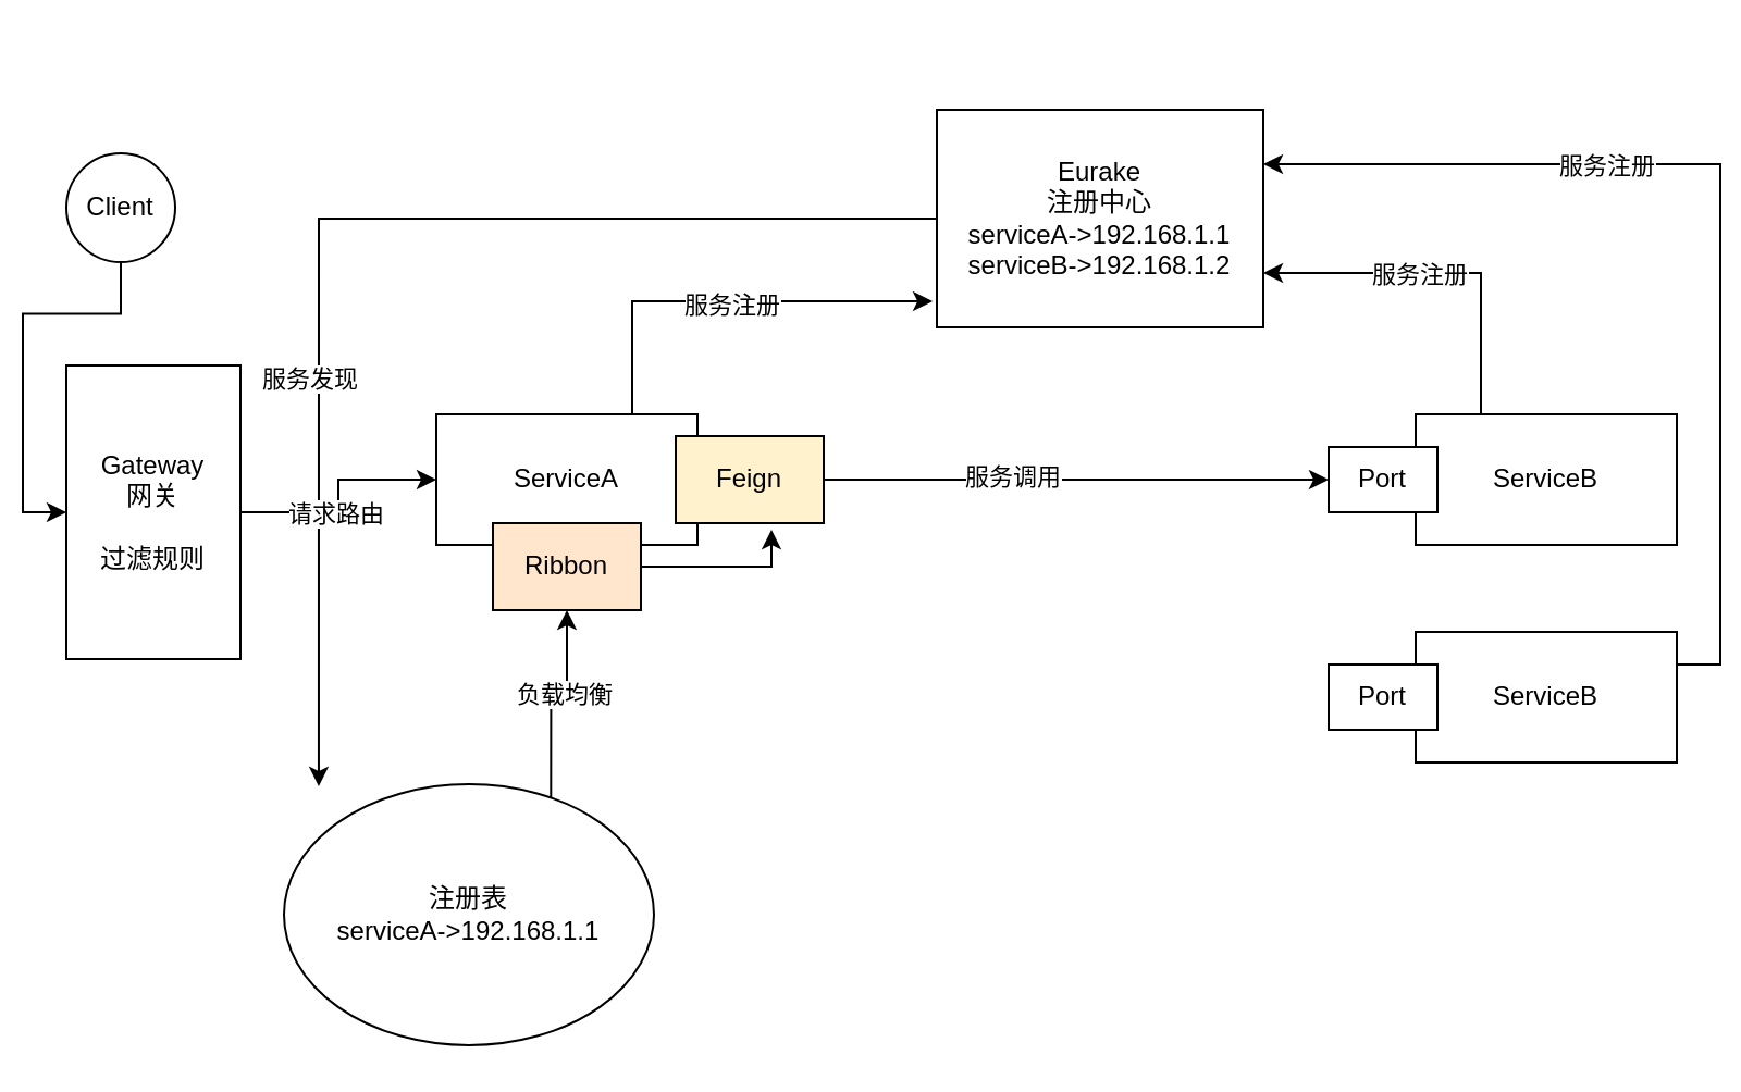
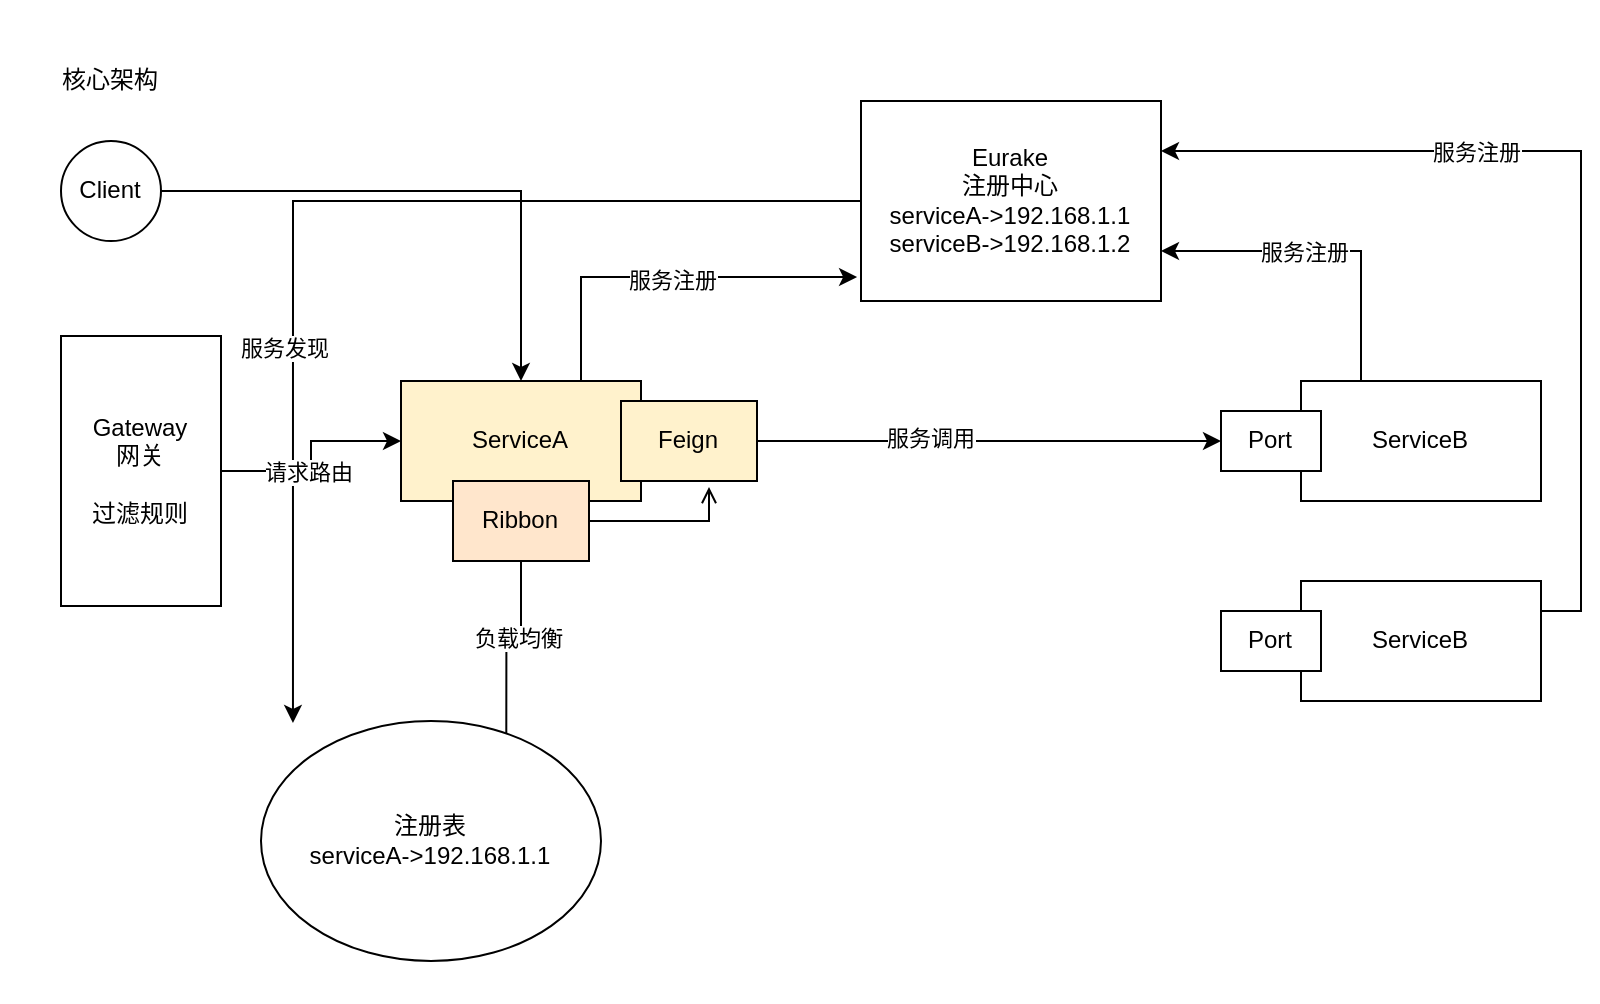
  <mxCell id="0" />
  <mxCell id="1" parent="0" />
+ <mxCell id="2" value="核心架构" style="text;html=1;strokeColor=none;fillColor=none;align=center;verticalAlign=middle;whiteSpace=wrap;rounded=0;" parent="1" vertex="1"><mxGeometry x="20" y="20" width="70" height="40" as="geometry" /></mxCell>
  <mxCell id="3" style="edgeStyle=orthogonalEdgeStyle;rounded=0;orthogonalLoop=1;jettySize=auto;html=1;exitX=0.75;exitY=0;exitDx=0;exitDy=0;entryX=-0.013;entryY=0.88;entryDx=0;entryDy=0;entryPerimeter=0;" parent="1" source="5" target="8" edge="1"><mxGeometry relative="1" as="geometry"><Array as="points"><mxPoint x="290" y="138" /></Array></mxGeometry></mxCell>
  <mxCell id="4" value="服务注册" style="edgeLabel;html=1;align=center;verticalAlign=middle;resizable=0;points=[];" parent="3" vertex="1" connectable="0"><mxGeometry x="0.021" y="-1" relative="1" as="geometry"><mxPoint as="offset" /></mxGeometry></mxCell>
- <mxCell id="5" value="ServiceA" style="rounded=0;whiteSpace=wrap;html=1;" parent="1" vertex="1"><mxGeometry x="200" y="190" width="120" height="60" as="geometry" /></mxCell>
+ <mxCell id="5" value="ServiceA" style="rounded=0;whiteSpace=wrap;html=1;fillColor=#fff2cc;" parent="1" vertex="1"><mxGeometry x="200" y="190" width="120" height="60" as="geometry" /></mxCell>
  <mxCell id="6" style="edgeStyle=orthogonalEdgeStyle;rounded=0;orthogonalLoop=1;jettySize=auto;html=1;entryX=0.094;entryY=0.008;entryDx=0;entryDy=0;entryPerimeter=0;" parent="1" source="8" target="11" edge="1"><mxGeometry relative="1" as="geometry" /></mxCell>
  <mxCell id="7" value="服务发现" style="edgeLabel;html=1;align=center;verticalAlign=middle;resizable=0;points=[];" parent="6" vertex="1" connectable="0"><mxGeometry x="0.313" y="-4" relative="1" as="geometry"><mxPoint as="offset" /></mxGeometry></mxCell>
  <mxCell id="8" value="Eurake&lt;br&gt;注册中心&lt;br&gt;serviceA-&amp;gt;192.168.1.1&lt;br&gt;serviceB-&amp;gt;192.168.1.2" style="rounded=0;whiteSpace=wrap;html=1;" parent="1" vertex="1"><mxGeometry x="430" y="50" width="150" height="100" as="geometry" /></mxCell>
- <mxCell id="9" style="edgeStyle=orthogonalEdgeStyle;rounded=0;orthogonalLoop=1;jettySize=auto;html=1;exitX=0.75;exitY=0;exitDx=0;exitDy=0;entryX=0.5;entryY=1;entryDx=0;entryDy=0;" parent="1" source="11" target="13" edge="1"><mxGeometry relative="1" as="geometry" /></mxCell>
+ <mxCell id="9" style="edgeStyle=orthogonalEdgeStyle;rounded=0;orthogonalLoop=1;jettySize=auto;html=1;exitX=0.75;exitY=0;exitDx=0;exitDy=0;entryX=0.5;entryY=1;entryDx=0;entryDy=0;endArrow=none;" parent="1" source="11" target="13" edge="1"><mxGeometry relative="1" as="geometry" /></mxCell>
  <mxCell id="10" value="负载均衡" style="edgeLabel;html=1;align=center;verticalAlign=middle;resizable=0;points=[];" parent="9" vertex="1" connectable="0"><mxGeometry x="0.184" y="2" relative="1" as="geometry"><mxPoint as="offset" /></mxGeometry></mxCell>
  <mxCell id="11" value="注册表&lt;br&gt;serviceA-&amp;gt;192.168.1.1" style="ellipse;whiteSpace=wrap;html=1;" parent="1" vertex="1"><mxGeometry x="130" y="360" width="170" height="120" as="geometry" /></mxCell>
- <mxCell id="12" style="edgeStyle=orthogonalEdgeStyle;rounded=0;orthogonalLoop=1;jettySize=auto;html=1;entryX=0.647;entryY=1.075;entryDx=0;entryDy=0;entryPerimeter=0;" parent="1" source="13" target="16" edge="1"><mxGeometry relative="1" as="geometry"><Array as="points"><mxPoint x="354" y="260" /></Array></mxGeometry></mxCell>
+ <mxCell id="12" style="edgeStyle=orthogonalEdgeStyle;rounded=0;orthogonalLoop=1;jettySize=auto;html=1;entryX=0.647;entryY=1.075;entryDx=0;entryDy=0;entryPerimeter=0;endArrow=open;" parent="1" source="13" target="16" edge="1"><mxGeometry relative="1" as="geometry"><Array as="points"><mxPoint x="354" y="260" /></Array></mxGeometry></mxCell>
  <mxCell id="13" value="Ribbon" style="rounded=0;whiteSpace=wrap;html=1;fillColor=#ffe6cc;" parent="1" vertex="1"><mxGeometry x="226" y="240" width="68" height="40" as="geometry" /></mxCell>
  <mxCell id="14" style="rounded=0;orthogonalLoop=1;jettySize=auto;html=1;entryX=0;entryY=0.5;entryDx=0;entryDy=0;" parent="1" source="16" target="20" edge="1"><mxGeometry relative="1" as="geometry" /></mxCell>
  <mxCell id="15" value="服务调用" style="edgeLabel;html=1;align=center;verticalAlign=middle;resizable=0;points=[];" parent="14" vertex="1" connectable="0"><mxGeometry x="-0.259" y="2" relative="1" as="geometry"><mxPoint as="offset" /></mxGeometry></mxCell>
  <mxCell id="16" value="Feign" style="rounded=0;whiteSpace=wrap;html=1;fillColor=#fff2cc;" parent="1" vertex="1"><mxGeometry x="310" y="200" width="68" height="40" as="geometry" /></mxCell>
  <mxCell id="17" style="edgeStyle=orthogonalEdgeStyle;rounded=0;orthogonalLoop=1;jettySize=auto;html=1;exitX=0.25;exitY=0;exitDx=0;exitDy=0;entryX=1;entryY=0.75;entryDx=0;entryDy=0;" parent="1" source="19" target="8" edge="1"><mxGeometry relative="1" as="geometry" /></mxCell>
  <mxCell id="18" value="服务注册" style="edgeLabel;html=1;align=center;verticalAlign=middle;resizable=0;points=[];" parent="17" vertex="1" connectable="0"><mxGeometry x="0.139" relative="1" as="geometry"><mxPoint as="offset" /></mxGeometry></mxCell>
  <mxCell id="19" value="ServiceB" style="rounded=0;whiteSpace=wrap;html=1;" parent="1" vertex="1"><mxGeometry x="650" y="190" width="120" height="60" as="geometry" /></mxCell>
  <mxCell id="20" value="Port" style="rounded=0;whiteSpace=wrap;html=1;" parent="1" vertex="1"><mxGeometry x="610" y="205" width="50" height="30" as="geometry" /></mxCell>
  <mxCell id="21" style="edgeStyle=orthogonalEdgeStyle;rounded=0;orthogonalLoop=1;jettySize=auto;html=1;" parent="1" source="23" target="5" edge="1"><mxGeometry relative="1" as="geometry" /></mxCell>
  <mxCell id="22" value="请求路由" style="edgeLabel;html=1;align=center;verticalAlign=middle;resizable=0;points=[];" parent="21" vertex="1" connectable="0"><mxGeometry x="-0.75" relative="1" as="geometry"><mxPoint x="30" as="offset" /></mxGeometry></mxCell>
  <mxCell id="23" value="Gateway&lt;br&gt;网关&lt;br&gt;&lt;br&gt;过滤规则" style="rounded=0;whiteSpace=wrap;html=1;" parent="1" vertex="1"><mxGeometry x="30" y="167.5" width="80" height="135" as="geometry" /></mxCell>
- <mxCell id="24" style="edgeStyle=orthogonalEdgeStyle;rounded=0;orthogonalLoop=1;jettySize=auto;html=1;entryX=0;entryY=0.5;entryDx=0;entryDy=0;" parent="1" source="25" target="23" edge="1"><mxGeometry relative="1" as="geometry" /></mxCell>
+ <mxCell id="24" style="edgeStyle=orthogonalEdgeStyle;rounded=0;orthogonalLoop=1;jettySize=auto;html=1;" parent="1" source="25" target="5" edge="1"><mxGeometry relative="1" as="geometry" /></mxCell>
  <mxCell id="25" value="Client" style="ellipse;whiteSpace=wrap;html=1;aspect=fixed;" parent="1" vertex="1"><mxGeometry x="30" y="70" width="50" height="50" as="geometry" /></mxCell>
  <mxCell id="26" style="edgeStyle=orthogonalEdgeStyle;rounded=0;orthogonalLoop=1;jettySize=auto;html=1;exitX=1;exitY=0.25;exitDx=0;exitDy=0;entryX=1;entryY=0.25;entryDx=0;entryDy=0;" parent="1" source="28" target="8" edge="1"><mxGeometry relative="1" as="geometry" /></mxCell>
  <mxCell id="27" value="服务注册" style="edgeLabel;html=1;align=center;verticalAlign=middle;resizable=0;points=[];" parent="26" vertex="1" connectable="0"><mxGeometry x="0.316" relative="1" as="geometry"><mxPoint as="offset" /></mxGeometry></mxCell>
  <mxCell id="28" value="ServiceB" style="rounded=0;whiteSpace=wrap;html=1;" parent="1" vertex="1"><mxGeometry x="650" y="290" width="120" height="60" as="geometry" /></mxCell>
  <mxCell id="29" value="Port" style="rounded=0;whiteSpace=wrap;html=1;" parent="1" vertex="1"><mxGeometry x="610" y="305" width="50" height="30" as="geometry" /></mxCell>
